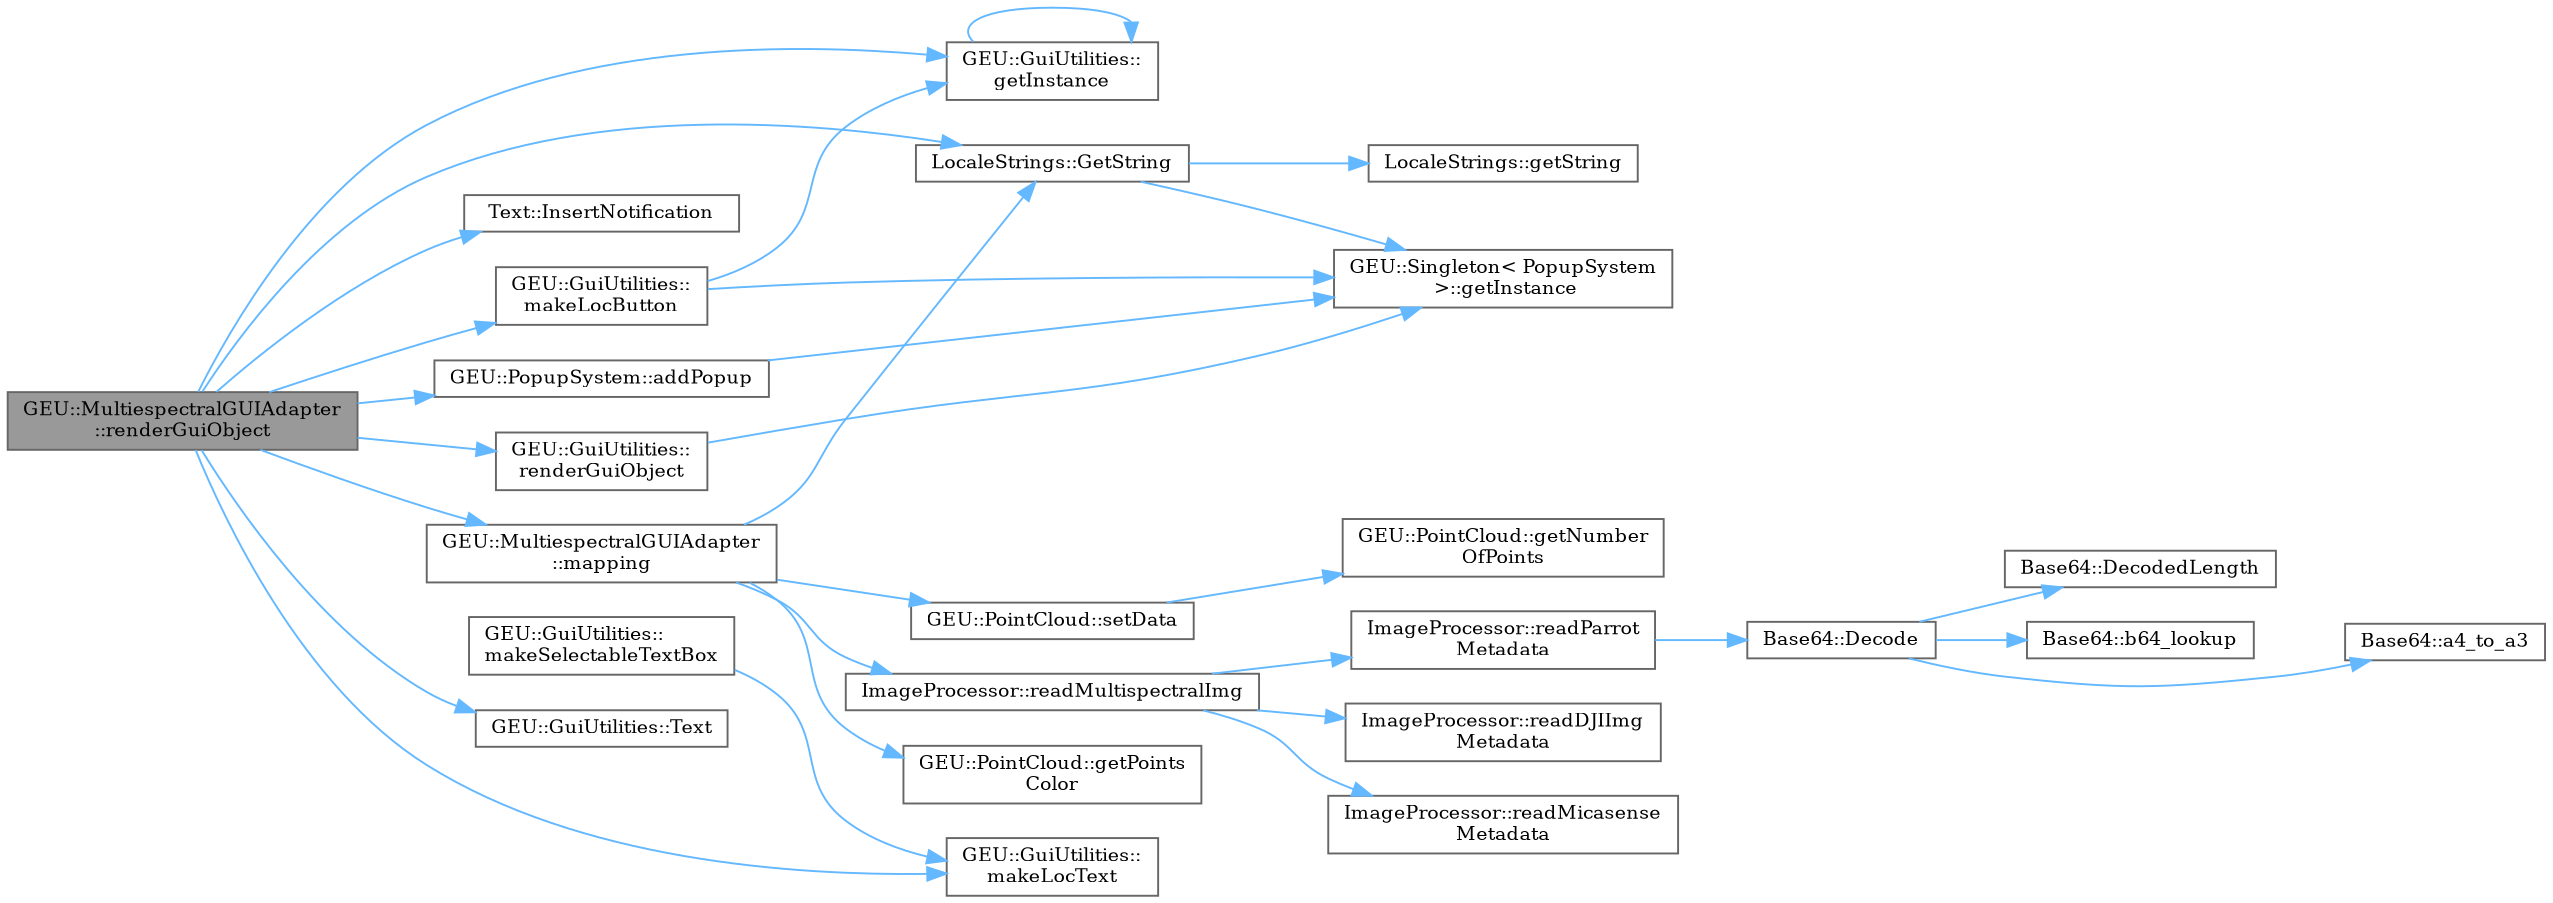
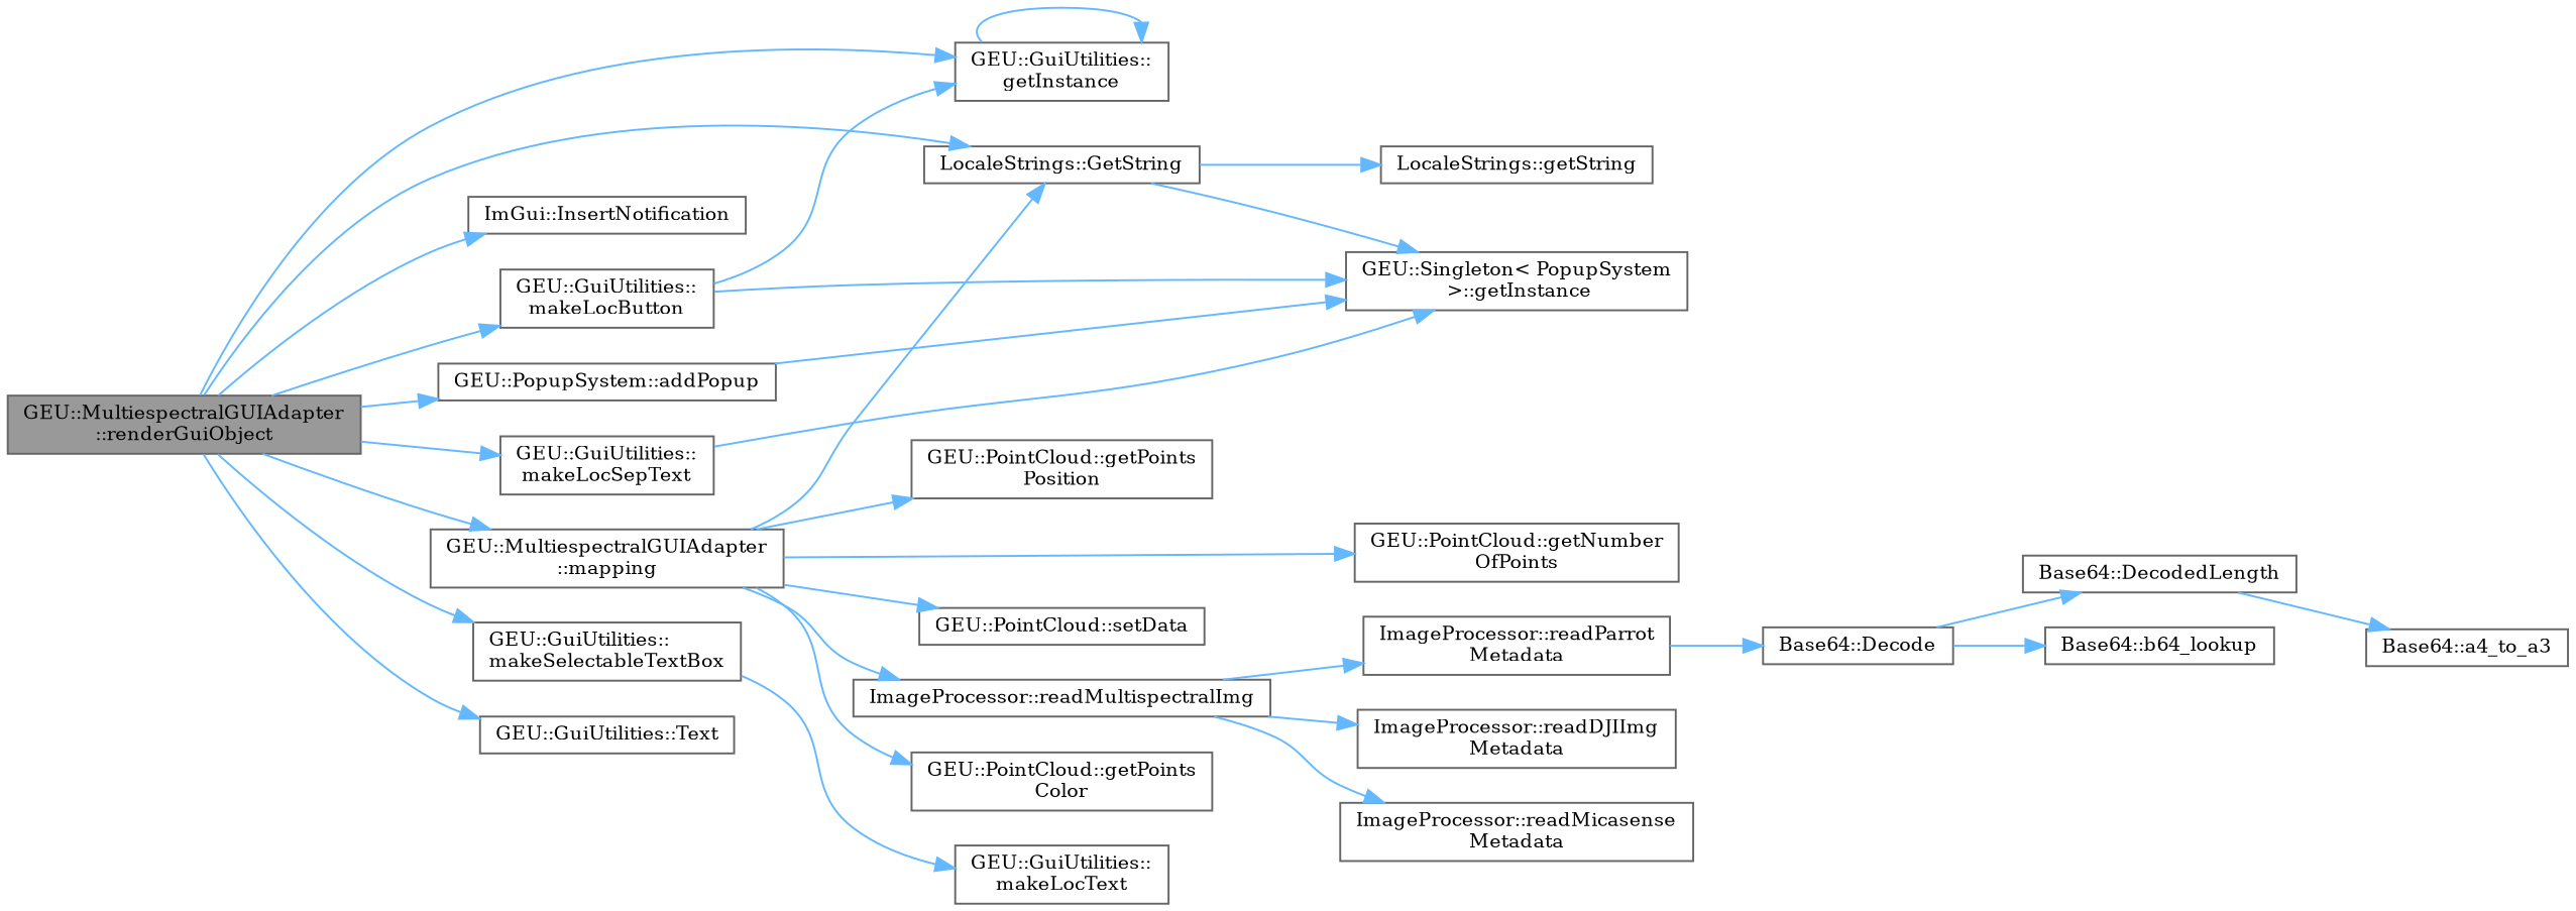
  digraph {
    fontname="DejaVu Serif"
    rankdir=LR
    node [color=grey40 fillcolor=white fontname="DejaVu Serif" fontsize=10 shape=box style=filled]
    edge [color=steelblue1 fontname="DejaVu Serif" fontsize=10 labelfontname=Helvetica labelfontsize=10 style=solid]
    n1 [color=gray40 fillcolor=grey60 fontcolor=black height=0.2 label="GEU::MultiespectralGUIAdapter\l::renderGuiObject" width=0.4]
    n2 [height=0.2 label="GEU::PopupSystem::addPopup" width=0.4]
    n3 [height=0.2 label="LocaleStrings::GetString" width=0.4]
-   n4 [height=0.2 label="Text::InsertNotification" width=0.4]
+   n4 [height=0.2 label="ImGui::InsertNotification" width=0.4]
    n5 [height=0.2 label="GEU::GuiUtilities::\lgetInstance" width=0.4]
    n6 [height=0.2 label="GEU::GuiUtilities::\lmakeLocButton" width=0.4]
-   n7 [height=0.2 label="GEU::GuiUtilities::\lrenderGuiObject" width=0.4]
+   n7 [height=0.2 label="GEU::GuiUtilities::\lmakeLocSepText" width=0.4]
    n8 [height=0.2 label="GEU::GuiUtilities::\lmakeSelectableTextBox" width=0.4]
    n9 [height=0.2 label="GEU::MultiespectralGUIAdapter\l::mapping" width=0.4]
    n10 [height=0.2 label="GEU::GuiUtilities::Text" width=0.4]
    n11 [height=0.2 label="GEU::Singleton\< PopupSystem\l \>::getInstance" width=0.4]
    n12 [height=0.2 label="LocaleStrings::getString" width=0.4]
    n13 [height=0.2 label="GEU::GuiUtilities::\lmakeLocText" width=0.4]
    n14 [height=0.2 label="GEU::PointCloud::getNumber\lOfPoints" width=0.4]
    n15 [height=0.2 label="GEU::PointCloud::getPoints\lColor" width=0.4]
+   n16 [height=0.2 label="GEU::PointCloud::getPoints\lPosition" width=0.4]
    n17 [height=0.2 label="ImageProcessor::readMultispectralImg" width=0.4]
    n18 [height=0.2 label="GEU::PointCloud::setData" width=0.4]
    n19 [height=0.2 label="ImageProcessor::readDJIImg\lMetadata" width=0.4]
    n20 [height=0.2 label="ImageProcessor::readMicasense\lMetadata" width=0.4]
    n21 [height=0.2 label="ImageProcessor::readParrot\lMetadata" width=0.4]
    n22 [height=0.2 label="Base64::Decode" width=0.4]
    n23 [height=0.2 label="Base64::a4_to_a3" width=0.4]
    n24 [height=0.2 label="Base64::b64_lookup" width=0.4]
    n25 [height=0.2 label="Base64::DecodedLength" width=0.4]
    n1 -> n2
    n1 -> n3
    n1 -> n4
    n1 -> n5
    n1 -> n6
    n1 -> n7
-   n1 -> n13
+   n1 -> n8
    n1 -> n9
    n1 -> n10
    n2 -> n11
    n3 -> n11
    n3 -> n12
    n5 -> n5
    n6 -> n5
    n6 -> n11
    n7 -> n11
    n8 -> n13
    n9 -> n3
-   n18 -> n14
+   n9 -> n14
    n9 -> n15
+   n9 -> n16
    n9 -> n17
    n9 -> n18
    n17 -> n19
    n17 -> n20
    n17 -> n21
    n21 -> n22
-   n22 -> n23
+   n25 -> n23
    n22 -> n24
    n22 -> n25
  }
